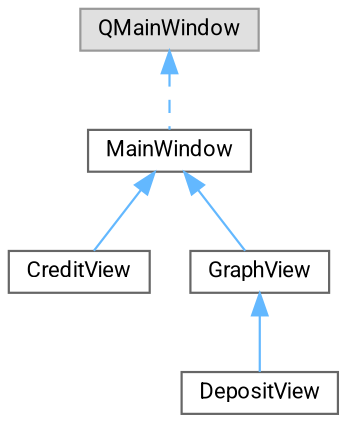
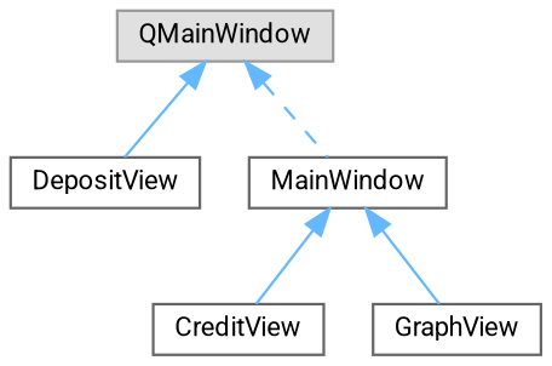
  digraph {
    fontname=Roboto
    rankdir=TB
    node [color=grey40 fillcolor=white fontname=Roboto fontsize=10 shape=box style=filled]
    edge [color=steelblue1 dir=back fontname=Roboto fontsize=10 labelfontname=Helvetica labelfontsize=10 style=solid]
    n1 [color=grey60 fillcolor="#E0E0E0" height=0.2 label=QMainWindow width=0.4]
    n2 [height=0.2 label=DepositView width=0.4]
    n3 [height=0.2 label=MainWindow width=0.4]
    n4 [height=0.2 label=CreditView width=0.4]
    n5 [height=0.2 label=GraphView width=0.4]
-   n5 -> n2
+   n1 -> n2
    n1 -> n3 [style=dashed]
    n3 -> n4
    n3 -> n5
  }
